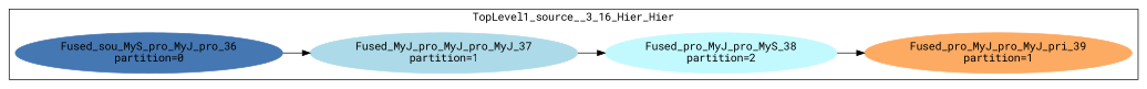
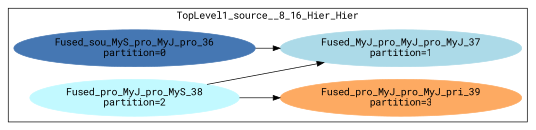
  digraph {
    fontname="Roboto Mono"
    rankdir=LR
    node [fontname="Roboto Mono" style=filled]
    edge [fontname="Roboto Mono"]
    n1 [color="0.59166,0.61,0.7" label="Fused_sou_MyS_pro_MyJ_pro_36\npartition=0"]
    n2 [color="0.53888,0.26,0.91" label="Fused_MyJ_pro_MyJ_pro_MyJ_37\npartition=1"]
    n3 [color="0.51694,0.24,1" label="Fused_pro_MyJ_pro_MyS_38\npartition=2"]
-   n4 [color="0.07777,0.61,0.99" label="Fused_pro_MyJ_pro_MyJ_pri_39\npartition=1"]
+   n4 [color="0.07777,0.61,0.99" label="Fused_pro_MyJ_pro_MyJ_pri_39\npartition=3"]
    subgraph cluster_1 {
      color=black
-     label=TopLevel1_source__3_16_Hier_Hier
+     label=TopLevel1_source__8_16_Hier_Hier
      n1
      n2
      n3
      n4
    }
    n1 -> n2
-   n2 -> n3
+   n3 -> n2
    n3 -> n4
  }
